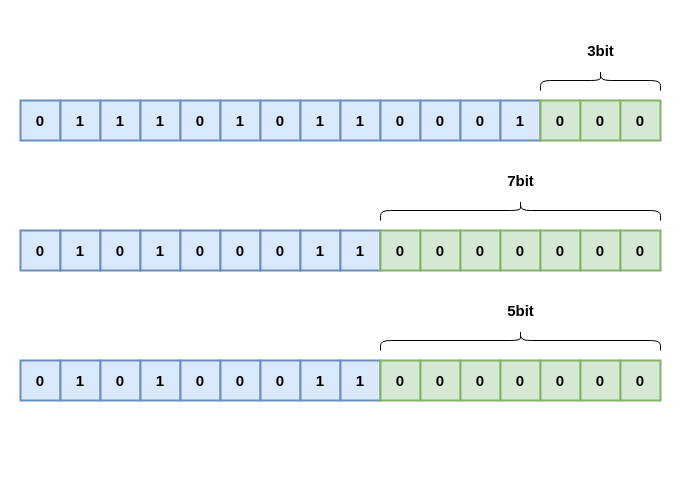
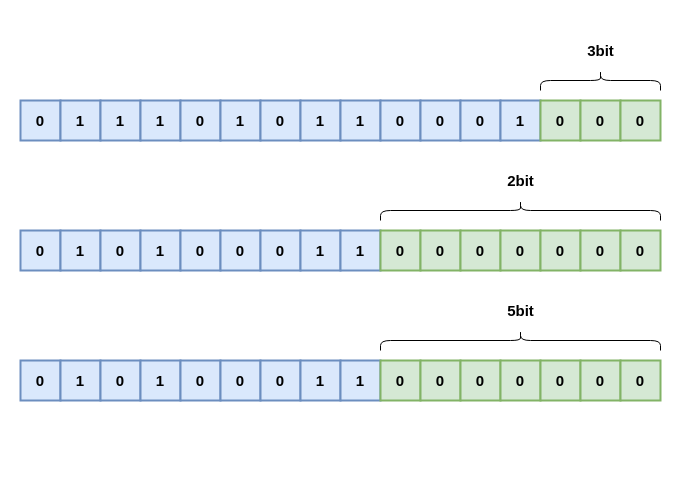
  <mxCell id="0" />
  <mxCell id="1" parent="0" />
  <mxCell id="2" value="0" style="rounded=0;whiteSpace=wrap;html=1;strokeWidth=2;fillWeight=4;hachureGap=8;hachureAngle=45;fillColor=#dae8fc;strokeColor=#6c8ebf;fontSize=15;fontStyle=1" vertex="1" parent="1"><mxGeometry x="20" y="100" width="40" height="40" as="geometry" /></mxCell>
  <mxCell id="3" value="1" style="rounded=0;whiteSpace=wrap;html=1;strokeWidth=2;fillWeight=4;hachureGap=8;hachureAngle=45;fillColor=#dae8fc;strokeColor=#6c8ebf;fontSize=15;fontStyle=1" vertex="1" parent="1"><mxGeometry x="60" y="100" width="40" height="40" as="geometry" /></mxCell>
  <mxCell id="4" value="1" style="rounded=0;whiteSpace=wrap;html=1;strokeWidth=2;fillWeight=4;hachureGap=8;hachureAngle=45;fillColor=#dae8fc;strokeColor=#6c8ebf;fontSize=15;fontStyle=1" vertex="1" parent="1"><mxGeometry x="100" y="100" width="40" height="40" as="geometry" /></mxCell>
  <mxCell id="5" value="1" style="rounded=0;whiteSpace=wrap;html=1;strokeWidth=2;fillWeight=4;hachureGap=8;hachureAngle=45;fillColor=#dae8fc;strokeColor=#6c8ebf;fontSize=15;fontStyle=1" vertex="1" parent="1"><mxGeometry x="140" y="100" width="40" height="40" as="geometry" /></mxCell>
  <mxCell id="6" value="0" style="rounded=0;whiteSpace=wrap;html=1;strokeWidth=2;fillWeight=4;hachureGap=8;hachureAngle=45;fillColor=#dae8fc;strokeColor=#6c8ebf;fontSize=15;fontStyle=1" vertex="1" parent="1"><mxGeometry x="180" y="100" width="40" height="40" as="geometry" /></mxCell>
  <mxCell id="7" value="1" style="rounded=0;whiteSpace=wrap;html=1;strokeWidth=2;fillWeight=4;hachureGap=8;hachureAngle=45;fillColor=#dae8fc;strokeColor=#6c8ebf;fontSize=15;fontStyle=1" vertex="1" parent="1"><mxGeometry x="220" y="100" width="40" height="40" as="geometry" /></mxCell>
  <mxCell id="8" value="0" style="rounded=0;whiteSpace=wrap;html=1;strokeWidth=2;fillWeight=4;hachureGap=8;hachureAngle=45;fillColor=#dae8fc;strokeColor=#6c8ebf;fontSize=15;fontStyle=1" vertex="1" parent="1"><mxGeometry x="260" y="100" width="40" height="40" as="geometry" /></mxCell>
  <mxCell id="9" value="1" style="rounded=0;whiteSpace=wrap;html=1;strokeWidth=2;fillWeight=4;hachureGap=8;hachureAngle=45;fillColor=#dae8fc;strokeColor=#6c8ebf;fontSize=15;fontStyle=1" vertex="1" parent="1"><mxGeometry x="300" y="100" width="40" height="40" as="geometry" /></mxCell>
  <mxCell id="10" value="1" style="rounded=0;whiteSpace=wrap;html=1;strokeWidth=2;fillWeight=4;hachureGap=8;hachureAngle=45;fillColor=#dae8fc;strokeColor=#6c8ebf;fontSize=15;fontStyle=1" vertex="1" parent="1"><mxGeometry x="340" y="100" width="40" height="40" as="geometry" /></mxCell>
  <mxCell id="11" value="0" style="rounded=0;whiteSpace=wrap;html=1;strokeWidth=2;fillWeight=4;hachureGap=8;hachureAngle=45;fillColor=#dae8fc;strokeColor=#6c8ebf;fontSize=15;fontStyle=1" vertex="1" parent="1"><mxGeometry x="380" y="100" width="40" height="40" as="geometry" /></mxCell>
  <mxCell id="12" value="0" style="rounded=0;whiteSpace=wrap;html=1;strokeWidth=2;fillWeight=4;hachureGap=8;hachureAngle=45;fillColor=#dae8fc;strokeColor=#6c8ebf;fontSize=15;fontStyle=1" vertex="1" parent="1"><mxGeometry x="420" y="100" width="40" height="40" as="geometry" /></mxCell>
  <mxCell id="13" value="0" style="rounded=0;whiteSpace=wrap;html=1;strokeWidth=2;fillWeight=4;hachureGap=8;hachureAngle=45;fillColor=#dae8fc;strokeColor=#6c8ebf;fontSize=15;fontStyle=1" vertex="1" parent="1"><mxGeometry x="460" y="100" width="40" height="40" as="geometry" /></mxCell>
  <mxCell id="14" value="1" style="rounded=0;whiteSpace=wrap;html=1;strokeWidth=2;fillWeight=4;hachureGap=8;hachureAngle=45;fillColor=#dae8fc;strokeColor=#6c8ebf;fontSize=15;fontStyle=1" vertex="1" parent="1"><mxGeometry x="500" y="100" width="40" height="40" as="geometry" /></mxCell>
  <mxCell id="15" value="0" style="rounded=0;whiteSpace=wrap;html=1;strokeWidth=2;fillWeight=4;hachureGap=8;hachureAngle=45;fillColor=#d5e8d4;strokeColor=#82b366;fontSize=15;fontStyle=1" vertex="1" parent="1"><mxGeometry x="540" y="100" width="40" height="40" as="geometry" /></mxCell>
  <mxCell id="16" value="0" style="rounded=0;whiteSpace=wrap;html=1;strokeWidth=2;fillWeight=4;hachureGap=8;hachureAngle=45;fillColor=#d5e8d4;strokeColor=#82b366;fontSize=15;fontStyle=1" vertex="1" parent="1"><mxGeometry x="580" y="100" width="40" height="40" as="geometry" /></mxCell>
  <mxCell id="17" value="0" style="rounded=0;whiteSpace=wrap;html=1;strokeWidth=2;fillWeight=4;hachureGap=8;hachureAngle=45;fillColor=#d5e8d4;strokeColor=#82b366;fontSize=15;fontStyle=1" vertex="1" parent="1"><mxGeometry x="620" y="100" width="40" height="40" as="geometry" /></mxCell>
  <mxCell id="18" value="" style="shape=curlyBracket;whiteSpace=wrap;html=1;rounded=1;labelPosition=left;verticalLabelPosition=middle;align=right;verticalAlign=middle;rotation=90;" vertex="1" parent="1"><mxGeometry x="590" y="20" width="20" height="120" as="geometry" /></mxCell>
  <mxCell id="19" value="3bit" style="text;strokeColor=none;fillColor=none;html=1;fontSize=15;fontStyle=1;verticalAlign=middle;align=center;" vertex="1" parent="1"><mxGeometry x="570" y="30" width="60" height="40" as="geometry" /></mxCell>
  <mxCell id="20" value="0" style="rounded=0;whiteSpace=wrap;html=1;strokeWidth=2;fillWeight=4;hachureGap=8;hachureAngle=45;fillColor=#dae8fc;strokeColor=#6c8ebf;fontSize=15;fontStyle=1" vertex="1" parent="1"><mxGeometry x="20" y="230" width="40" height="40" as="geometry" /></mxCell>
  <mxCell id="21" value="1" style="rounded=0;whiteSpace=wrap;html=1;strokeWidth=2;fillWeight=4;hachureGap=8;hachureAngle=45;fillColor=#dae8fc;strokeColor=#6c8ebf;fontSize=15;fontStyle=1" vertex="1" parent="1"><mxGeometry x="60" y="230" width="40" height="40" as="geometry" /></mxCell>
  <mxCell id="22" value="0" style="rounded=0;whiteSpace=wrap;html=1;strokeWidth=2;fillWeight=4;hachureGap=8;hachureAngle=45;fillColor=#dae8fc;strokeColor=#6c8ebf;fontSize=15;fontStyle=1" vertex="1" parent="1"><mxGeometry x="100" y="230" width="40" height="40" as="geometry" /></mxCell>
  <mxCell id="23" value="1" style="rounded=0;whiteSpace=wrap;html=1;strokeWidth=2;fillWeight=4;hachureGap=8;hachureAngle=45;fillColor=#dae8fc;strokeColor=#6c8ebf;fontSize=15;fontStyle=1" vertex="1" parent="1"><mxGeometry x="140" y="230" width="40" height="40" as="geometry" /></mxCell>
  <mxCell id="24" value="0" style="rounded=0;whiteSpace=wrap;html=1;strokeWidth=2;fillWeight=4;hachureGap=8;hachureAngle=45;fillColor=#dae8fc;strokeColor=#6c8ebf;fontSize=15;fontStyle=1" vertex="1" parent="1"><mxGeometry x="180" y="230" width="40" height="40" as="geometry" /></mxCell>
  <mxCell id="25" value="0" style="rounded=0;whiteSpace=wrap;html=1;strokeWidth=2;fillWeight=4;hachureGap=8;hachureAngle=45;fillColor=#dae8fc;strokeColor=#6c8ebf;fontSize=15;fontStyle=1" vertex="1" parent="1"><mxGeometry x="220" y="230" width="40" height="40" as="geometry" /></mxCell>
  <mxCell id="26" value="0" style="rounded=0;whiteSpace=wrap;html=1;strokeWidth=2;fillWeight=4;hachureGap=8;hachureAngle=45;fillColor=#dae8fc;strokeColor=#6c8ebf;fontSize=15;fontStyle=1" vertex="1" parent="1"><mxGeometry x="260" y="230" width="40" height="40" as="geometry" /></mxCell>
  <mxCell id="27" value="1" style="rounded=0;whiteSpace=wrap;html=1;strokeWidth=2;fillWeight=4;hachureGap=8;hachureAngle=45;fillColor=#dae8fc;strokeColor=#6c8ebf;fontSize=15;fontStyle=1" vertex="1" parent="1"><mxGeometry x="300" y="230" width="40" height="40" as="geometry" /></mxCell>
  <mxCell id="28" value="1" style="rounded=0;whiteSpace=wrap;html=1;strokeWidth=2;fillWeight=4;hachureGap=8;hachureAngle=45;fillColor=#dae8fc;strokeColor=#6c8ebf;fontSize=15;fontStyle=1" vertex="1" parent="1"><mxGeometry x="340" y="230" width="40" height="40" as="geometry" /></mxCell>
  <mxCell id="29" value="0" style="rounded=0;whiteSpace=wrap;html=1;strokeWidth=2;fillWeight=4;hachureGap=8;hachureAngle=45;fillColor=#d5e8d4;strokeColor=#82b366;fontSize=15;fontStyle=1" vertex="1" parent="1"><mxGeometry x="380" y="230" width="40" height="40" as="geometry" /></mxCell>
  <mxCell id="30" value="0" style="rounded=0;whiteSpace=wrap;html=1;strokeWidth=2;fillWeight=4;hachureGap=8;hachureAngle=45;fillColor=#d5e8d4;strokeColor=#82b366;fontSize=15;fontStyle=1" vertex="1" parent="1"><mxGeometry x="420" y="230" width="40" height="40" as="geometry" /></mxCell>
  <mxCell id="31" value="0" style="rounded=0;whiteSpace=wrap;html=1;strokeWidth=2;fillWeight=4;hachureGap=8;hachureAngle=45;fillColor=#d5e8d4;strokeColor=#82b366;fontSize=15;fontStyle=1" vertex="1" parent="1"><mxGeometry x="460" y="230" width="40" height="40" as="geometry" /></mxCell>
  <mxCell id="32" value="0" style="rounded=0;whiteSpace=wrap;html=1;strokeWidth=2;fillWeight=4;hachureGap=8;hachureAngle=45;fillColor=#d5e8d4;strokeColor=#82b366;fontSize=15;fontStyle=1" vertex="1" parent="1"><mxGeometry x="500" y="230" width="40" height="40" as="geometry" /></mxCell>
  <mxCell id="33" value="0" style="rounded=0;whiteSpace=wrap;html=1;strokeWidth=2;fillWeight=4;hachureGap=8;hachureAngle=45;fillColor=#d5e8d4;strokeColor=#82b366;fontSize=15;fontStyle=1" vertex="1" parent="1"><mxGeometry x="540" y="230" width="40" height="40" as="geometry" /></mxCell>
  <mxCell id="34" value="0" style="rounded=0;whiteSpace=wrap;html=1;strokeWidth=2;fillWeight=4;hachureGap=8;hachureAngle=45;fillColor=#d5e8d4;strokeColor=#82b366;fontSize=15;fontStyle=1" vertex="1" parent="1"><mxGeometry x="580" y="230" width="40" height="40" as="geometry" /></mxCell>
  <mxCell id="35" value="0" style="rounded=0;whiteSpace=wrap;html=1;strokeWidth=2;fillWeight=4;hachureGap=8;hachureAngle=45;fillColor=#d5e8d4;strokeColor=#82b366;fontSize=15;fontStyle=1" vertex="1" parent="1"><mxGeometry x="620" y="230" width="40" height="40" as="geometry" /></mxCell>
  <mxCell id="36" value="" style="shape=curlyBracket;whiteSpace=wrap;html=1;rounded=1;labelPosition=left;verticalLabelPosition=middle;align=right;verticalAlign=middle;rotation=90;" vertex="1" parent="1"><mxGeometry x="510" y="70" width="20" height="280" as="geometry" /></mxCell>
- <mxCell id="37" value="7bit" style="text;strokeColor=none;fillColor=none;html=1;fontSize=15;fontStyle=1;verticalAlign=middle;align=center;" vertex="1" parent="1"><mxGeometry x="490" y="160" width="60" height="40" as="geometry" /></mxCell>
+ <mxCell id="37" value="2bit" style="text;strokeColor=none;fillColor=none;html=1;fontSize=15;fontStyle=1;verticalAlign=middle;align=center;" vertex="1" parent="1"><mxGeometry x="490" y="160" width="60" height="40" as="geometry" /></mxCell>
  <mxCell id="38" value="0" style="rounded=0;whiteSpace=wrap;html=1;strokeWidth=2;fillWeight=4;hachureGap=8;hachureAngle=45;fillColor=#dae8fc;strokeColor=#6c8ebf;fontSize=15;fontStyle=1" vertex="1" parent="1"><mxGeometry x="20" y="360" width="40" height="40" as="geometry" /></mxCell>
  <mxCell id="39" value="1" style="rounded=0;whiteSpace=wrap;html=1;strokeWidth=2;fillWeight=4;hachureGap=8;hachureAngle=45;fillColor=#dae8fc;strokeColor=#6c8ebf;fontSize=15;fontStyle=1" vertex="1" parent="1"><mxGeometry x="60" y="360" width="40" height="40" as="geometry" /></mxCell>
  <mxCell id="40" value="0" style="rounded=0;whiteSpace=wrap;html=1;strokeWidth=2;fillWeight=4;hachureGap=8;hachureAngle=45;fillColor=#dae8fc;strokeColor=#6c8ebf;fontSize=15;fontStyle=1" vertex="1" parent="1"><mxGeometry x="100" y="360" width="40" height="40" as="geometry" /></mxCell>
  <mxCell id="41" value="1" style="rounded=0;whiteSpace=wrap;html=1;strokeWidth=2;fillWeight=4;hachureGap=8;hachureAngle=45;fillColor=#dae8fc;strokeColor=#6c8ebf;fontSize=15;fontStyle=1" vertex="1" parent="1"><mxGeometry x="140" y="360" width="40" height="40" as="geometry" /></mxCell>
  <mxCell id="42" value="0" style="rounded=0;whiteSpace=wrap;html=1;strokeWidth=2;fillWeight=4;hachureGap=8;hachureAngle=45;fillColor=#dae8fc;strokeColor=#6c8ebf;fontSize=15;fontStyle=1" vertex="1" parent="1"><mxGeometry x="180" y="360" width="40" height="40" as="geometry" /></mxCell>
  <mxCell id="43" value="0" style="rounded=0;whiteSpace=wrap;html=1;strokeWidth=2;fillWeight=4;hachureGap=8;hachureAngle=45;fillColor=#dae8fc;strokeColor=#6c8ebf;fontSize=15;fontStyle=1" vertex="1" parent="1"><mxGeometry x="220" y="360" width="40" height="40" as="geometry" /></mxCell>
  <mxCell id="44" value="0" style="rounded=0;whiteSpace=wrap;html=1;strokeWidth=2;fillWeight=4;hachureGap=8;hachureAngle=45;fillColor=#dae8fc;strokeColor=#6c8ebf;fontSize=15;fontStyle=1" vertex="1" parent="1"><mxGeometry x="260" y="360" width="40" height="40" as="geometry" /></mxCell>
  <mxCell id="45" value="1" style="rounded=0;whiteSpace=wrap;html=1;strokeWidth=2;fillWeight=4;hachureGap=8;hachureAngle=45;fillColor=#dae8fc;strokeColor=#6c8ebf;fontSize=15;fontStyle=1" vertex="1" parent="1"><mxGeometry x="300" y="360" width="40" height="40" as="geometry" /></mxCell>
  <mxCell id="46" value="1" style="rounded=0;whiteSpace=wrap;html=1;strokeWidth=2;fillWeight=4;hachureGap=8;hachureAngle=45;fillColor=#dae8fc;strokeColor=#6c8ebf;fontSize=15;fontStyle=1" vertex="1" parent="1"><mxGeometry x="340" y="360" width="40" height="40" as="geometry" /></mxCell>
  <mxCell id="47" value="0" style="rounded=0;whiteSpace=wrap;html=1;strokeWidth=2;fillWeight=4;hachureGap=8;hachureAngle=45;fillColor=#d5e8d4;strokeColor=#82b366;fontSize=15;fontStyle=1" vertex="1" parent="1"><mxGeometry x="380" y="360" width="40" height="40" as="geometry" /></mxCell>
  <mxCell id="48" value="0" style="rounded=0;whiteSpace=wrap;html=1;strokeWidth=2;fillWeight=4;hachureGap=8;hachureAngle=45;fillColor=#d5e8d4;strokeColor=#82b366;fontSize=15;fontStyle=1" vertex="1" parent="1"><mxGeometry x="420" y="360" width="40" height="40" as="geometry" /></mxCell>
  <mxCell id="49" value="0" style="rounded=0;whiteSpace=wrap;html=1;strokeWidth=2;fillWeight=4;hachureGap=8;hachureAngle=45;fillColor=#d5e8d4;strokeColor=#82b366;fontSize=15;fontStyle=1" vertex="1" parent="1"><mxGeometry x="460" y="360" width="40" height="40" as="geometry" /></mxCell>
  <mxCell id="50" value="0" style="rounded=0;whiteSpace=wrap;html=1;strokeWidth=2;fillWeight=4;hachureGap=8;hachureAngle=45;fillColor=#d5e8d4;strokeColor=#82b366;fontSize=15;fontStyle=1" vertex="1" parent="1"><mxGeometry x="500" y="360" width="40" height="40" as="geometry" /></mxCell>
  <mxCell id="51" value="0" style="rounded=0;whiteSpace=wrap;html=1;strokeWidth=2;fillWeight=4;hachureGap=8;hachureAngle=45;fillColor=#d5e8d4;strokeColor=#82b366;fontSize=15;fontStyle=1" vertex="1" parent="1"><mxGeometry x="540" y="360" width="40" height="40" as="geometry" /></mxCell>
  <mxCell id="52" value="0" style="rounded=0;whiteSpace=wrap;html=1;strokeWidth=2;fillWeight=4;hachureGap=8;hachureAngle=45;fillColor=#d5e8d4;strokeColor=#82b366;fontSize=15;fontStyle=1" vertex="1" parent="1"><mxGeometry x="580" y="360" width="40" height="40" as="geometry" /></mxCell>
  <mxCell id="53" value="0" style="rounded=0;whiteSpace=wrap;html=1;strokeWidth=2;fillWeight=4;hachureGap=8;hachureAngle=45;fillColor=#d5e8d4;strokeColor=#82b366;fontSize=15;fontStyle=1" vertex="1" parent="1"><mxGeometry x="620" y="360" width="40" height="40" as="geometry" /></mxCell>
  <mxCell id="54" value="" style="shape=curlyBracket;whiteSpace=wrap;html=1;rounded=1;labelPosition=left;verticalLabelPosition=middle;align=right;verticalAlign=middle;rotation=90;" vertex="1" parent="1"><mxGeometry x="510" y="200" width="20" height="280" as="geometry" /></mxCell>
  <mxCell id="55" value="5bit" style="text;strokeColor=none;fillColor=none;html=1;fontSize=15;fontStyle=1;verticalAlign=middle;align=center;" vertex="1" parent="1"><mxGeometry x="490" y="290" width="60" height="40" as="geometry" /></mxCell>
